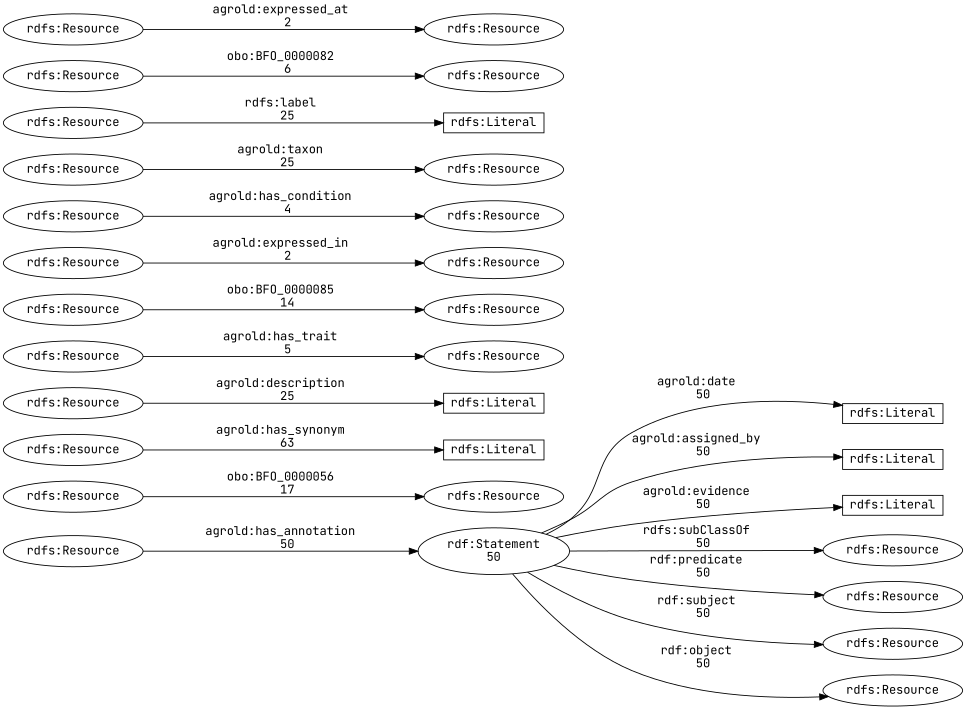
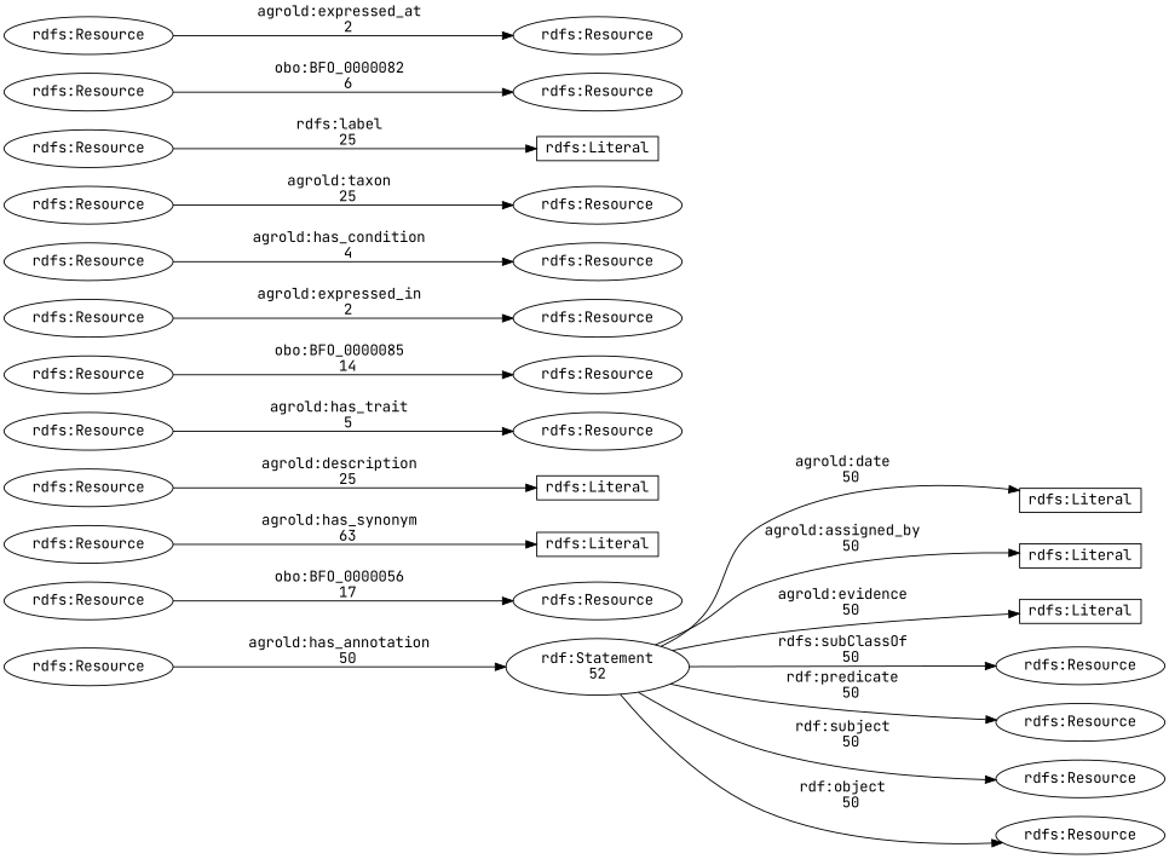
  digraph {
    rankdir=LR
    ranksep=2
    fontname="JetBrains Mono"
    node [fontname="JetBrains Mono"]
    edge [fontname="JetBrains Mono"]
-   n1 [label="rdf:Statement\n50"]
+   n1 [label="rdf:Statement\n52"]
    n2 [height=0.3 label="rdfs:Literal" shape=box]
    n3 [height=0.3 label="rdfs:Literal" shape=box]
    n4 [height=0.3 label="rdfs:Literal" shape=box]
    n5 [label="rdfs:Resource"]
    n6 [label="rdfs:Resource"]
    n7 [label="rdfs:Resource"]
    n8 [label="rdfs:Resource"]
    n9 [label="rdfs:Resource"]
    n10 [label="rdfs:Resource"]
    n11 [label="rdfs:Resource"]
    n12 [height=0.3 label="rdfs:Literal" shape=box]
    n13 [label="rdfs:Resource"]
    n14 [height=0.3 label="rdfs:Literal" shape=box]
    n15 [label="rdfs:Resource"]
    n16 [label="rdfs:Resource"]
    n17 [label="rdfs:Resource"]
    n18 [label="rdfs:Resource"]
    n19 [label="rdfs:Resource"]
    n20 [label="rdfs:Resource"]
    n21 [label="rdfs:Resource"]
    n22 [label="rdfs:Resource"]
    n23 [label="rdfs:Resource"]
    n24 [label="rdfs:Resource"]
    n25 [label="rdfs:Resource"]
    n26 [label="rdfs:Resource"]
    n27 [height=0.3 label="rdfs:Literal" shape=box]
    n28 [label="rdfs:Resource"]
    n29 [label="rdfs:Resource"]
    n30 [label="rdfs:Resource"]
    n31 [label="rdfs:Resource"]
    n1 -> n2 [label="agrold:date\n  50"]
    n1 -> n3 [label="agrold:assigned_by\n  50"]
    n1 -> n4 [label="agrold:evidence\n  50"]
    n1 -> n5 [label="rdfs:subClassOf\n  50"]
    n1 -> n6 [label="rdf:predicate\n  50"]
    n1 -> n7 [label="rdf:subject\n  50"]
    n1 -> n8 [label="rdf:object\n  50"]
    n9 -> n10 [label="obo:BFO_0000056\n  17"]
    n11 -> n12 [label="agrold:has_synonym\n  63"]
    n13 -> n14 [label="agrold:description\n  25"]
    n15 -> n16 [label="agrold:has_trait\n  5"]
    n17 -> n1 [label="agrold:has_annotation\n  50"]
    n18 -> n19 [label="obo:BFO_0000085\n  14"]
    n20 -> n21 [label="agrold:expressed_in\n  2"]
    n22 -> n23 [label="agrold:has_condition\n  4"]
    n24 -> n25 [label="agrold:taxon\n  25"]
    n26 -> n27 [label="rdfs:label\n  25"]
    n28 -> n29 [label="obo:BFO_0000082\n  6"]
    n30 -> n31 [label="agrold:expressed_at\n  2"]
  }
